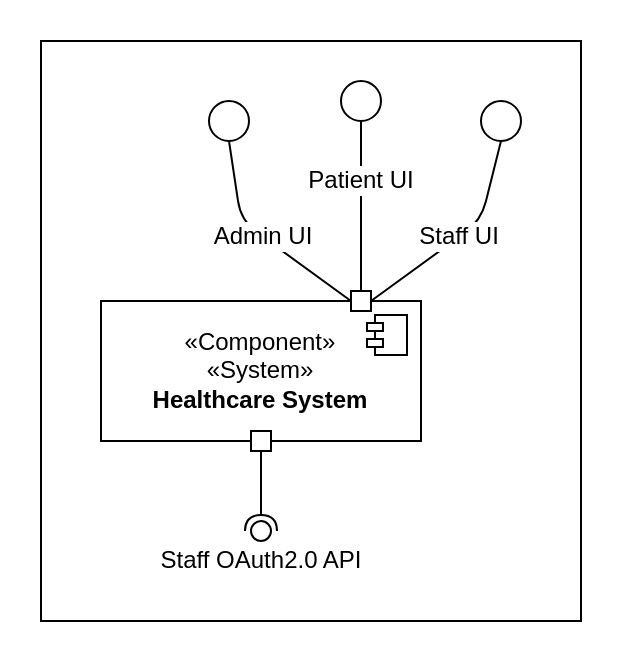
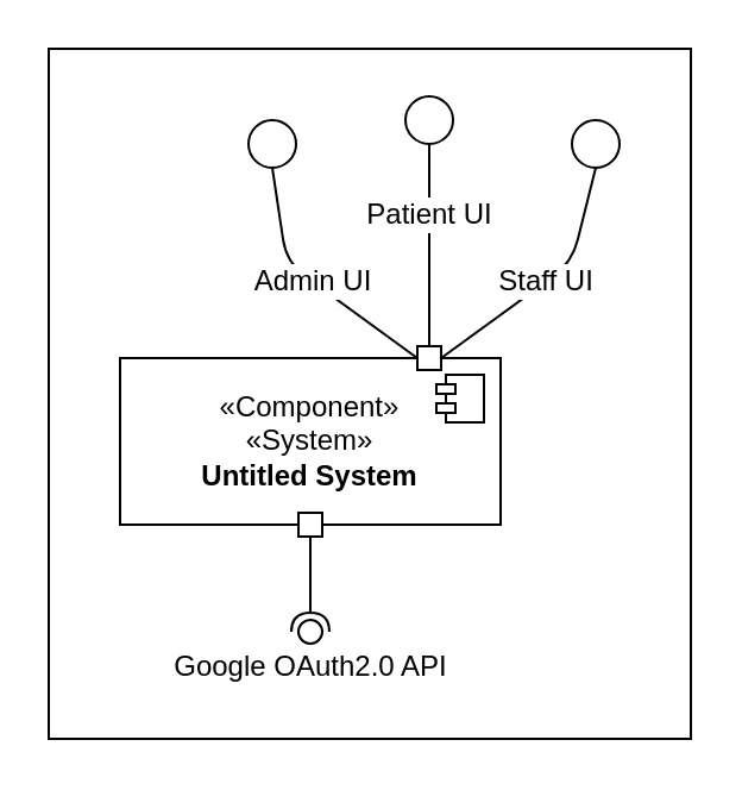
  <mxCell id="0" />
  <mxCell id="1" value="Untitled Layer" parent="0" />
  <mxCell id="2" value="" style="rounded=0;whiteSpace=wrap;html=1;" vertex="1" parent="1"><mxGeometry x="20" y="20" width="270" height="290" as="geometry" /></mxCell>
  <mxCell id="3" value="&lt;div&gt;&lt;br&gt;&lt;/div&gt;&lt;div&gt;&lt;br&gt;&lt;/div&gt;&lt;div&gt;&lt;br&gt;&lt;br&gt;&lt;/div&gt;" style="ellipse;whiteSpace=wrap;html=1;aspect=fixed;" vertex="1" parent="1"><mxGeometry x="170" y="40" width="20" height="20" as="geometry" /></mxCell>
  <mxCell id="4" value="Patient UI" style="edgeStyle=none;html=1;entryX=0.5;entryY=1;entryDx=0;entryDy=0;fontSize=12;endArrow=none;endFill=0;" edge="1" parent="1" target="3"><mxGeometry x="0.333" relative="1" as="geometry"><mxPoint x="180" y="150" as="sourcePoint" /><Array as="points"><mxPoint x="180" y="100" /></Array><mxPoint as="offset" /></mxGeometry></mxCell>
  <mxCell id="5" value="&lt;div&gt;&lt;br&gt;&lt;/div&gt;&lt;div&gt;&lt;br&gt;&lt;/div&gt;&lt;div&gt;&lt;br&gt;&lt;br&gt;&lt;/div&gt;" style="ellipse;whiteSpace=wrap;html=1;aspect=fixed;" vertex="1" parent="1"><mxGeometry x="240" y="50" width="20" height="20" as="geometry" /></mxCell>
  <mxCell id="6" value="Staff UI" style="edgeStyle=none;html=1;entryX=0.5;entryY=1;entryDx=0;entryDy=0;fontSize=12;endArrow=none;endFill=0;exitX=1;exitY=0.5;exitDx=0;exitDy=0;" edge="1" parent="1" source="14" target="5"><mxGeometry relative="1" as="geometry"><mxPoint x="185" y="128.333" as="sourcePoint" /><Array as="points"><mxPoint x="240" y="110" /></Array></mxGeometry></mxCell>
  <mxCell id="7" value="Admin UI" style="edgeStyle=none;html=1;entryX=0.5;entryY=1;entryDx=0;entryDy=0;fontSize=12;endArrow=none;endFill=0;exitX=0;exitY=0.5;exitDx=0;exitDy=0;" edge="1" parent="1" source="14" target="15"><mxGeometry relative="1" as="geometry"><mxPoint x="175" y="127.5" as="sourcePoint" /><mxPoint x="146" y="60" as="targetPoint" /><Array as="points"><mxPoint x="120" y="110" /></Array></mxGeometry></mxCell>
  <mxCell id="8" parent="0" />
- <mxCell id="9" value="«Component»&lt;div&gt;«System»&lt;br&gt;&lt;b&gt;Healthcare System&lt;/b&gt;&lt;/div&gt;" style="html=1;dropTarget=0;whiteSpace=wrap;" parent="8" vertex="1"><mxGeometry x="50" y="150" width="160" height="70" as="geometry" /></mxCell>
+ <mxCell id="9" value="«Component»&lt;div&gt;«System»&lt;br&gt;&lt;b&gt;Untitled System&lt;/b&gt;&lt;/div&gt;" style="html=1;dropTarget=0;whiteSpace=wrap;" parent="8" vertex="1"><mxGeometry x="50" y="150" width="160" height="70" as="geometry" /></mxCell>
  <mxCell id="10" value="" style="shape=module;jettyWidth=8;jettyHeight=4;" parent="9" vertex="1"><mxGeometry x="1" width="20" height="20" relative="1" as="geometry"><mxPoint x="-27" y="7" as="offset" /></mxGeometry></mxCell>
  <mxCell id="11" value="" style="rounded=0;orthogonalLoop=1;jettySize=auto;html=1;endArrow=halfCircle;endFill=0;endSize=6;strokeWidth=1;sketch=0;fontSize=12;curved=1;" parent="8" source="13" target="12" edge="1"><mxGeometry relative="1" as="geometry"><mxPoint x="145" y="285" as="sourcePoint" /></mxGeometry></mxCell>
  <mxCell id="12" value="" style="ellipse;whiteSpace=wrap;html=1;align=center;aspect=fixed;fillColor=none;strokeColor=none;resizable=0;perimeter=centerPerimeter;rotatable=0;allowArrows=0;points=[];outlineConnect=1;" parent="8" vertex="1"><mxGeometry x="125" y="260" width="10" height="10" as="geometry" /></mxCell>
  <mxCell id="13" value="" style="whiteSpace=wrap;html=1;aspect=fixed;" parent="8" vertex="1"><mxGeometry x="125" y="215" width="10" height="10" as="geometry" /></mxCell>
  <mxCell id="14" value="" style="whiteSpace=wrap;html=1;aspect=fixed;" parent="8" vertex="1"><mxGeometry x="175" y="145" width="10" height="10" as="geometry" /></mxCell>
  <mxCell id="15" value="&lt;div&gt;&lt;br&gt;&lt;/div&gt;&lt;div&gt;&lt;br&gt;&lt;/div&gt;&lt;div&gt;&lt;br&gt;&lt;br&gt;&lt;/div&gt;" style="ellipse;whiteSpace=wrap;html=1;aspect=fixed;" parent="8" vertex="1"><mxGeometry x="104" y="50" width="20" height="20" as="geometry" /></mxCell>
  <mxCell id="16" value="" style="ellipse;whiteSpace=wrap;html=1;aspect=fixed;" vertex="1" parent="8"><mxGeometry x="125" y="260" width="10" height="10" as="geometry" /></mxCell>
  <mxCell id="17" value="" style="edgeStyle=none;html=1;fontSize=12;endArrow=none;endFill=0;" edge="1" parent="8" target="13"><mxGeometry relative="1" as="geometry"><mxPoint x="130" y="250" as="sourcePoint" /></mxGeometry></mxCell>
- <mxCell id="18" value="Staff OAuth2.0 API" style="text;html=1;align=center;verticalAlign=middle;resizable=0;points=[];autosize=1;strokeColor=none;fillColor=none;" vertex="1" parent="8"><mxGeometry x="60" y="265" width="140" height="30" as="geometry" /></mxCell>
+ <mxCell id="18" value="Google OAuth2.0 API" style="text;html=1;align=center;verticalAlign=middle;resizable=0;points=[];autosize=1;strokeColor=none;fillColor=none;" vertex="1" parent="8"><mxGeometry x="60" y="265" width="140" height="30" as="geometry" /></mxCell>
